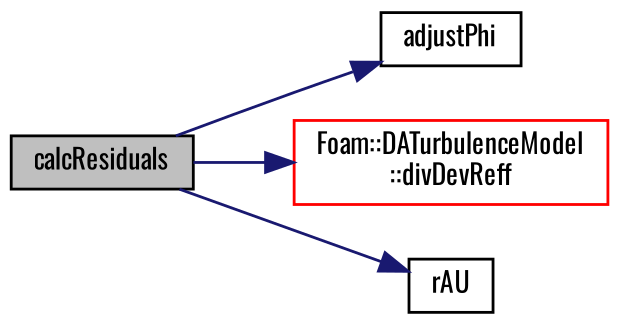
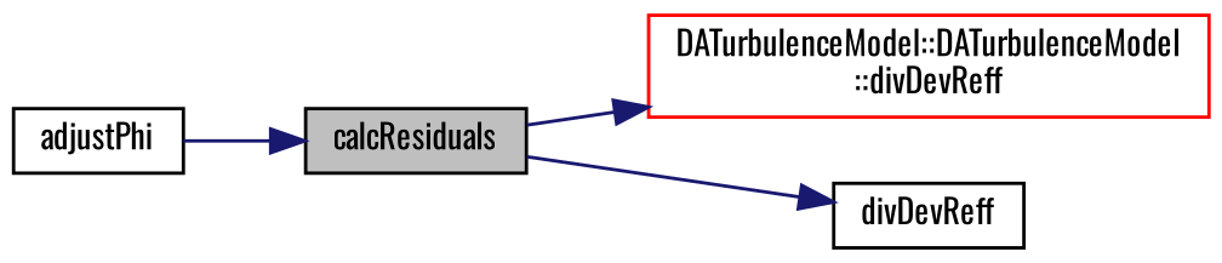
  digraph {
    fontname=Oswald
    rankdir=LR
    node [color=black fontname=Oswald fontsize=10 shape=record]
    edge [color=midnightblue fontname=Oswald fontsize=10 labelfontname=Helvetica labelfontsize=10 style=solid]
    n1 [fillcolor=grey75 fontcolor=black height=0.2 label=calcResiduals style=filled width=0.4]
    n2 [height=0.2 label=adjustPhi width=0.4]
-   n3 [color=red height=0.2 label="Foam::DATurbulenceModel\l::divDevReff" width=0.4]
-   n4 [height=0.2 label=rAU width=0.4]
-   n1 -> n2
+   n3 [color=red height=0.2 label="DATurbulenceModel::DATurbulenceModel\l::divDevReff" width=0.4]
+   n4 [height=0.2 label=divDevReff width=0.4]
+   n2 -> n1
    n1 -> n3
    n1 -> n4
  }
